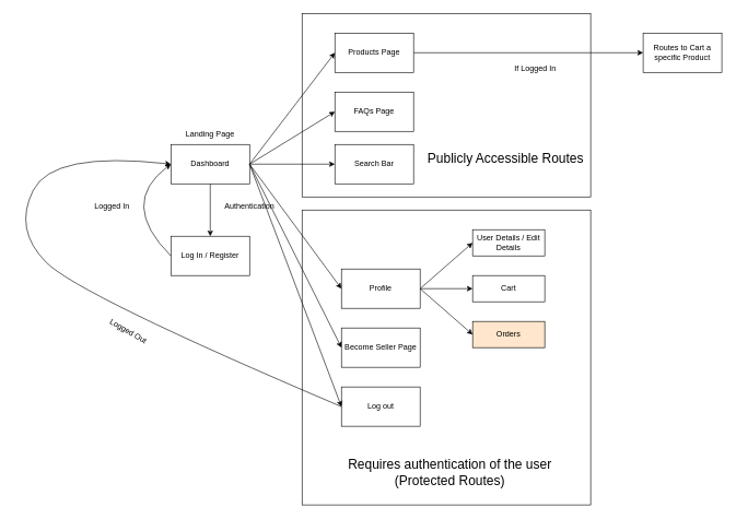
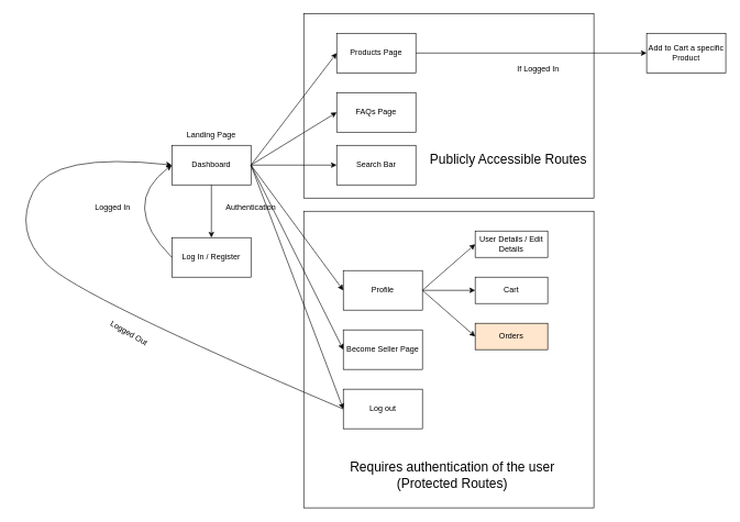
  <mxCell id="0" />
  <mxCell id="1" parent="0" />
  <mxCell id="2" value="Dashboard" style="rounded=0;whiteSpace=wrap;html=1;" vertex="1" parent="1"><mxGeometry x="260" y="220" width="120" height="60" as="geometry" /></mxCell>
  <mxCell id="3" value="Landing Page" style="text;html=1;strokeColor=none;fillColor=none;align=center;verticalAlign=middle;whiteSpace=wrap;rounded=0;" vertex="1" parent="1"><mxGeometry x="265" y="190" width="110" height="30" as="geometry" /></mxCell>
  <mxCell id="4" value="" style="endArrow=classic;html=1;rounded=0;exitX=0.5;exitY=1;exitDx=0;exitDy=0;" edge="1" parent="1" source="2"><mxGeometry width="50" height="50" relative="1" as="geometry"><mxPoint x="260" y="370" as="sourcePoint" /><mxPoint x="320" y="360" as="targetPoint" /></mxGeometry></mxCell>
  <mxCell id="5" value="Authentication" style="text;html=1;strokeColor=none;fillColor=none;align=center;verticalAlign=middle;whiteSpace=wrap;rounded=0;" vertex="1" parent="1"><mxGeometry x="310" y="300" width="140" height="30" as="geometry" /></mxCell>
  <mxCell id="6" value="Log In / Register" style="rounded=0;whiteSpace=wrap;html=1;" vertex="1" parent="1"><mxGeometry x="260" y="360" width="120" height="60" as="geometry" /></mxCell>
  <mxCell id="7" value="" style="endArrow=classic;html=1;rounded=0;exitX=0;exitY=0.5;exitDx=0;exitDy=0;entryX=0;entryY=0.5;entryDx=0;entryDy=0;curved=1;" edge="1" parent="1" source="6" target="2"><mxGeometry width="50" height="50" relative="1" as="geometry"><mxPoint x="260" y="330" as="sourcePoint" /><mxPoint x="220" y="290" as="targetPoint" /><Array as="points"><mxPoint x="180" y="310" /></Array></mxGeometry></mxCell>
  <mxCell id="8" value="Products Page" style="rounded=0;whiteSpace=wrap;html=1;" vertex="1" parent="1"><mxGeometry x="510" y="50" width="120" height="60" as="geometry" /></mxCell>
  <mxCell id="9" value="FAQs Page" style="rounded=0;whiteSpace=wrap;html=1;" vertex="1" parent="1"><mxGeometry x="510" y="140" width="120" height="60" as="geometry" /></mxCell>
  <mxCell id="10" value="Become Seller Page" style="rounded=0;whiteSpace=wrap;html=1;" vertex="1" parent="1"><mxGeometry x="520" y="500" width="120" height="60" as="geometry" /></mxCell>
  <mxCell id="11" value="" style="endArrow=classic;html=1;rounded=0;exitX=1;exitY=0.5;exitDx=0;exitDy=0;entryX=0;entryY=0.5;entryDx=0;entryDy=0;" edge="1" parent="1" source="2" target="8"><mxGeometry width="50" height="50" relative="1" as="geometry"><mxPoint x="590" y="340" as="sourcePoint" /><mxPoint x="640" y="290" as="targetPoint" /></mxGeometry></mxCell>
  <mxCell id="12" value="" style="endArrow=classic;html=1;rounded=0;exitX=1;exitY=0.5;exitDx=0;exitDy=0;entryX=0;entryY=0.5;entryDx=0;entryDy=0;" edge="1" parent="1" source="2" target="9"><mxGeometry width="50" height="50" relative="1" as="geometry"><mxPoint x="340" y="210" as="sourcePoint" /><mxPoint x="390" y="160" as="targetPoint" /></mxGeometry></mxCell>
  <mxCell id="13" value="" style="endArrow=classic;html=1;rounded=0;exitX=1;exitY=0.5;exitDx=0;exitDy=0;entryX=0;entryY=0.5;entryDx=0;entryDy=0;" edge="1" parent="1" source="2" target="10"><mxGeometry width="50" height="50" relative="1" as="geometry"><mxPoint x="590" y="340" as="sourcePoint" /><mxPoint x="640" y="290" as="targetPoint" /></mxGeometry></mxCell>
  <mxCell id="14" value="Profile" style="rounded=0;whiteSpace=wrap;html=1;" vertex="1" parent="1"><mxGeometry x="520" y="410" width="120" height="60" as="geometry" /></mxCell>
  <mxCell id="15" value="User Details / Edit Details" style="rounded=0;whiteSpace=wrap;html=1;" vertex="1" parent="1"><mxGeometry x="720" y="350" width="110" height="40" as="geometry" /></mxCell>
  <mxCell id="16" value="Cart" style="rounded=0;whiteSpace=wrap;html=1;" vertex="1" parent="1"><mxGeometry x="720" y="420" width="110" height="40" as="geometry" /></mxCell>
  <mxCell id="17" value="Orders" style="whiteSpace=wrap;html=1;fillColor=#ffe6cc;" vertex="1" parent="1"><mxGeometry x="720" y="490" width="110" height="40" as="geometry" /></mxCell>
  <mxCell id="18" value="" style="endArrow=classic;html=1;rounded=0;entryX=0;entryY=0.5;entryDx=0;entryDy=0;exitX=1;exitY=0.5;exitDx=0;exitDy=0;" edge="1" parent="1" source="14" target="15"><mxGeometry width="50" height="50" relative="1" as="geometry"><mxPoint x="640" y="450" as="sourcePoint" /><mxPoint x="690" y="400" as="targetPoint" /></mxGeometry></mxCell>
  <mxCell id="19" value="" style="endArrow=classic;html=1;rounded=0;exitX=1;exitY=0.5;exitDx=0;exitDy=0;entryX=0;entryY=0.5;entryDx=0;entryDy=0;" edge="1" parent="1" source="14" target="16"><mxGeometry width="50" height="50" relative="1" as="geometry"><mxPoint x="610" y="370" as="sourcePoint" /><mxPoint x="660" y="320" as="targetPoint" /></mxGeometry></mxCell>
  <mxCell id="20" value="" style="endArrow=classic;html=1;rounded=0;exitX=1;exitY=0.5;exitDx=0;exitDy=0;entryX=0;entryY=0.5;entryDx=0;entryDy=0;" edge="1" parent="1" source="14" target="17"><mxGeometry width="50" height="50" relative="1" as="geometry"><mxPoint x="560" y="360" as="sourcePoint" /><mxPoint x="610" y="310" as="targetPoint" /></mxGeometry></mxCell>
  <mxCell id="21" value="" style="endArrow=classic;html=1;rounded=0;entryX=0;entryY=0.5;entryDx=0;entryDy=0;" edge="1" parent="1" target="14"><mxGeometry width="50" height="50" relative="1" as="geometry"><mxPoint x="380" y="250" as="sourcePoint" /><mxPoint x="490" y="360" as="targetPoint" /></mxGeometry></mxCell>
- <mxCell id="22" value="Routes to Cart a specific Product" style="rounded=0;whiteSpace=wrap;html=1;" vertex="1" parent="1"><mxGeometry x="980" y="50" width="120" height="60" as="geometry" /></mxCell>
+ <mxCell id="22" value="Add to Cart a specific Product" style="rounded=0;whiteSpace=wrap;html=1;" vertex="1" parent="1"><mxGeometry x="980" y="50" width="120" height="60" as="geometry" /></mxCell>
  <mxCell id="23" value="If Logged In" style="text;html=1;align=center;verticalAlign=middle;resizable=0;points=[];autosize=1;strokeColor=none;fillColor=none;" vertex="1" parent="1"><mxGeometry x="770" y="90" width="90" height="30" as="geometry" /></mxCell>
  <mxCell id="24" value="Search Bar" style="rounded=0;whiteSpace=wrap;html=1;" vertex="1" parent="1"><mxGeometry x="510" y="220" width="120" height="60" as="geometry" /></mxCell>
  <mxCell id="25" value="" style="endArrow=classic;html=1;rounded=0;exitX=1;exitY=0.5;exitDx=0;exitDy=0;entryX=0;entryY=0.5;entryDx=0;entryDy=0;" edge="1" parent="1" source="2" target="24"><mxGeometry width="50" height="50" relative="1" as="geometry"><mxPoint x="590" y="400" as="sourcePoint" /><mxPoint x="640" y="350" as="targetPoint" /></mxGeometry></mxCell>
  <mxCell id="26" value="&lt;font style=&quot;font-size: 20px;&quot;&gt;Requires authentication of the user&lt;br&gt;(Protected Routes)&lt;br&gt;&lt;/font&gt;" style="text;html=1;align=center;verticalAlign=middle;resizable=0;points=[];autosize=1;strokeColor=none;fillColor=none;" vertex="1" parent="1"><mxGeometry x="520" y="690" width="330" height="60" as="geometry" /></mxCell>
  <mxCell id="27" value="Logged In" style="text;html=1;align=center;verticalAlign=middle;resizable=0;points=[];autosize=1;strokeColor=none;fillColor=none;" vertex="1" parent="1"><mxGeometry x="130" y="300" width="80" height="30" as="geometry" /></mxCell>
  <mxCell id="28" value="" style="rounded=0;whiteSpace=wrap;html=1;fillColor=none;" vertex="1" parent="1"><mxGeometry x="460" y="320" width="440" height="450" as="geometry" /></mxCell>
  <mxCell id="29" value="Log out" style="rounded=0;whiteSpace=wrap;html=1;" vertex="1" parent="1"><mxGeometry x="520" y="590" width="120" height="60" as="geometry" /></mxCell>
  <mxCell id="30" value="" style="endArrow=classic;html=1;rounded=0;exitX=0;exitY=0.5;exitDx=0;exitDy=0;entryX=0;entryY=0.5;entryDx=0;entryDy=0;curved=1;" edge="1" parent="1" source="29" target="2"><mxGeometry width="50" height="50" relative="1" as="geometry"><mxPoint x="590" y="500" as="sourcePoint" /><mxPoint x="160" y="210" as="targetPoint" /><Array as="points"><mxPoint x="120" y="450" /><mxPoint x="20" y="350" /><mxPoint x="80" y="230" /></Array></mxGeometry></mxCell>
  <mxCell id="31" value="Logged Out" style="text;html=1;align=center;verticalAlign=middle;resizable=0;points=[];autosize=1;strokeColor=none;fillColor=none;rotation=30;" vertex="1" parent="1"><mxGeometry x="150" y="490" width="90" height="30" as="geometry" /></mxCell>
  <mxCell id="32" value="" style="endArrow=classic;html=1;rounded=0;entryX=0;entryY=0.5;entryDx=0;entryDy=0;" edge="1" parent="1" target="29"><mxGeometry width="50" height="50" relative="1" as="geometry"><mxPoint x="380" y="250" as="sourcePoint" /><mxPoint x="640" y="370" as="targetPoint" /></mxGeometry></mxCell>
  <mxCell id="33" value="&lt;font style=&quot;font-size: 20px;&quot;&gt;Publicly Accessible Routes&lt;/font&gt;" style="text;html=1;align=center;verticalAlign=middle;resizable=0;points=[];autosize=1;strokeColor=none;fillColor=none;" vertex="1" parent="1"><mxGeometry x="640" y="220" width="260" height="40" as="geometry" /></mxCell>
  <mxCell id="34" value="" style="whiteSpace=wrap;html=1;fillColor=none;" vertex="1" parent="1"><mxGeometry x="460" y="20" width="440" height="280" as="geometry" /></mxCell>
  <mxCell id="35" value="" style="endArrow=classic;html=1;rounded=0;exitX=1;exitY=0.5;exitDx=0;exitDy=0;entryX=0;entryY=0.5;entryDx=0;entryDy=0;" edge="1" parent="1" source="8" target="22"><mxGeometry width="50" height="50" relative="1" as="geometry"><mxPoint x="610" y="390" as="sourcePoint" /><mxPoint x="660" y="340" as="targetPoint" /></mxGeometry></mxCell>
